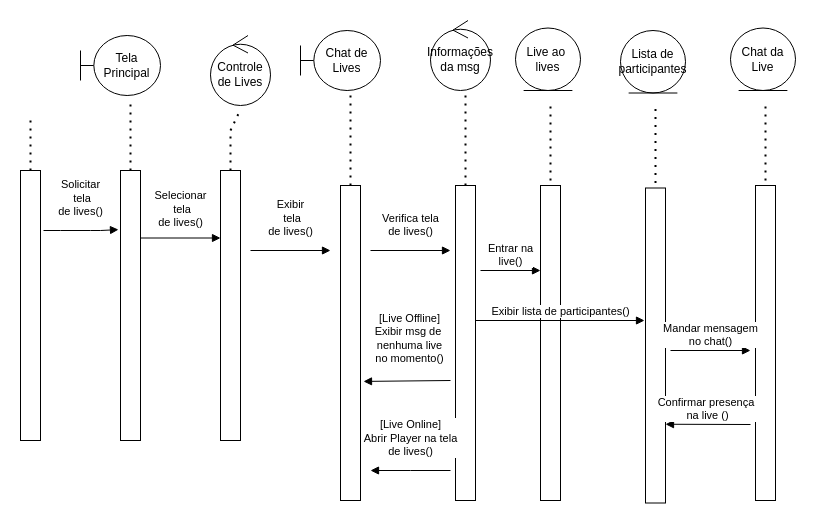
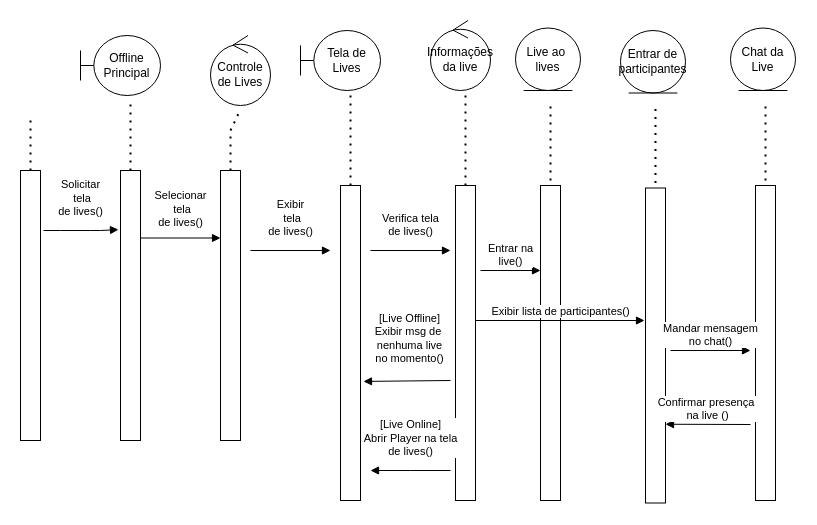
  <mxCell id="0" />
  <mxCell id="1" parent="0" />
  <mxCell id="2" value="" style="rounded=0;whiteSpace=wrap;html=1;" vertex="1" parent="1"><mxGeometry x="20" y="170" width="20" height="270" as="geometry" /></mxCell>
  <mxCell id="3" value="" style="endArrow=none;dashed=1;html=1;dashPattern=1 3;strokeWidth=2;rounded=0;exitX=0.5;exitY=0;exitDx=0;exitDy=0;exitPerimeter=0;" edge="1" parent="1" source="2"><mxGeometry width="50" height="50" relative="1" as="geometry"><mxPoint x="30" y="160" as="sourcePoint" /><mxPoint x="30" y="120" as="targetPoint" /><Array as="points"><mxPoint x="30" y="130" /></Array></mxGeometry></mxCell>
  <mxCell id="4" value="" style="endArrow=none;dashed=1;html=1;dashPattern=1 3;strokeWidth=2;rounded=0;exitX=0.5;exitY=0;exitDx=0;exitDy=0;exitPerimeter=0;" edge="1" source="5" parent="1"><mxGeometry width="50" height="50" relative="1" as="geometry"><mxPoint x="130" y="160" as="sourcePoint" /><mxPoint x="130" y="100" as="targetPoint" /><Array as="points"><mxPoint x="130" y="130" /></Array></mxGeometry></mxCell>
  <mxCell id="5" value="" style="rounded=0;whiteSpace=wrap;html=1;" vertex="1" parent="1"><mxGeometry x="120" y="170" width="20" height="270" as="geometry" /></mxCell>
- <mxCell id="6" value="Tela Principal" style="shape=umlBoundary;whiteSpace=wrap;html=1;" vertex="1" parent="1"><mxGeometry x="80" y="35" width="80" height="60" as="geometry" /></mxCell>
+ <mxCell id="6" value="Offline Principal" style="shape=umlBoundary;whiteSpace=wrap;html=1;" vertex="1" parent="1"><mxGeometry x="80" y="35" width="80" height="60" as="geometry" /></mxCell>
  <mxCell id="7" value="Controle de Lives" style="ellipse;shape=umlControl;whiteSpace=wrap;html=1;" vertex="1" parent="1"><mxGeometry x="210" y="35" width="60" height="70" as="geometry" /></mxCell>
  <mxCell id="8" value="" style="endArrow=none;dashed=1;html=1;dashPattern=1 3;strokeWidth=2;rounded=0;exitX=0.5;exitY=0;exitDx=0;exitDy=0;exitPerimeter=0;entryX=0.5;entryY=1.057;entryDx=0;entryDy=0;entryPerimeter=0;" edge="1" source="9" parent="1" target="7"><mxGeometry width="50" height="50" relative="1" as="geometry"><mxPoint x="230" y="160" as="sourcePoint" /><mxPoint x="230" y="120" as="targetPoint" /><Array as="points"><mxPoint x="230" y="130" /></Array></mxGeometry></mxCell>
  <mxCell id="9" value="" style="rounded=0;whiteSpace=wrap;html=1;" vertex="1" parent="1"><mxGeometry x="220" y="170" width="20" height="270" as="geometry" /></mxCell>
  <mxCell id="10" value="" style="endArrow=none;dashed=1;html=1;dashPattern=1 3;strokeWidth=2;rounded=0;exitX=0.5;exitY=0;exitDx=0;exitDy=0;exitPerimeter=0;" edge="1" source="12" parent="1"><mxGeometry width="50" height="50" relative="1" as="geometry"><mxPoint x="350" y="155" as="sourcePoint" /><mxPoint x="350" y="95" as="targetPoint" /><Array as="points"><mxPoint x="350" y="125" /></Array></mxGeometry></mxCell>
- <mxCell id="11" value="Chat de Lives" style="shape=umlBoundary;whiteSpace=wrap;html=1;" vertex="1" parent="1"><mxGeometry x="300" y="30" width="80" height="60" as="geometry" /></mxCell>
+ <mxCell id="11" value="Tela de Lives" style="shape=umlBoundary;whiteSpace=wrap;html=1;" vertex="1" parent="1"><mxGeometry x="300" y="30" width="80" height="60" as="geometry" /></mxCell>
  <mxCell id="12" value="" style="rounded=0;whiteSpace=wrap;html=1;" vertex="1" parent="1"><mxGeometry x="340" y="185" width="20" height="315" as="geometry" /></mxCell>
  <mxCell id="13" value="" style="rounded=0;whiteSpace=wrap;html=1;" vertex="1" parent="1"><mxGeometry x="455" y="185" width="20" height="315" as="geometry" /></mxCell>
  <mxCell id="14" value="" style="endArrow=none;dashed=1;html=1;dashPattern=1 3;strokeWidth=2;rounded=0;exitX=0.5;exitY=0;exitDx=0;exitDy=0;exitPerimeter=0;" edge="1" source="13" parent="1"><mxGeometry width="50" height="50" relative="1" as="geometry"><mxPoint x="465" y="155" as="sourcePoint" /><mxPoint x="465" y="95" as="targetPoint" /><Array as="points"><mxPoint x="465" y="125" /></Array></mxGeometry></mxCell>
- <mxCell id="15" value="Informações da msg" style="ellipse;shape=umlControl;whiteSpace=wrap;html=1;" vertex="1" parent="1"><mxGeometry x="430" y="20" width="60" height="70" as="geometry" /></mxCell>
+ <mxCell id="15" value="Informações da live" style="ellipse;shape=umlControl;whiteSpace=wrap;html=1;" vertex="1" parent="1"><mxGeometry x="430" y="20" width="60" height="70" as="geometry" /></mxCell>
  <mxCell id="16" value="Solicitar&lt;br&gt;&amp;nbsp;tela &lt;br&gt;de lives()" style="html=1;verticalAlign=bottom;endArrow=block;curved=0;rounded=0;entryX=-0.1;entryY=0.219;entryDx=0;entryDy=0;entryPerimeter=0;" edge="1" parent="1" target="5"><mxGeometry x="-0.014" y="10" width="80" relative="1" as="geometry"><mxPoint x="43" y="230" as="sourcePoint" /><mxPoint x="120" y="250" as="targetPoint" /><Array as="points"><mxPoint x="60" y="230" /><mxPoint x="90" y="230" /><mxPoint x="100" y="230" /></Array><mxPoint as="offset" /></mxGeometry></mxCell>
  <mxCell id="17" value="Selecionar&lt;br&gt;&amp;nbsp;tela &lt;br&gt;de lives()" style="html=1;verticalAlign=bottom;endArrow=block;curved=0;rounded=0;entryX=0;entryY=0.25;entryDx=0;entryDy=0;exitX=1;exitY=0.25;exitDx=0;exitDy=0;" edge="1" parent="1" source="5" target="9"><mxGeometry y="8" width="80" relative="1" as="geometry"><mxPoint x="140" y="260" as="sourcePoint" /><mxPoint x="220" y="260" as="targetPoint" /><mxPoint y="1" as="offset" /></mxGeometry></mxCell>
  <mxCell id="18" value="Exibir&lt;br&gt;&amp;nbsp;tela &lt;br&gt;de lives()" style="html=1;verticalAlign=bottom;endArrow=block;curved=0;rounded=0;" edge="1" parent="1"><mxGeometry y="10" width="80" relative="1" as="geometry"><mxPoint x="250" y="250" as="sourcePoint" /><mxPoint x="330" y="250" as="targetPoint" /><mxPoint as="offset" /></mxGeometry></mxCell>
  <mxCell id="19" value="Verifica tela &lt;br&gt;de lives()" style="html=1;verticalAlign=bottom;endArrow=block;curved=0;rounded=0;" edge="1" parent="1"><mxGeometry y="10" width="80" relative="1" as="geometry"><mxPoint x="370" y="250" as="sourcePoint" /><mxPoint x="450" y="250" as="targetPoint" /><mxPoint as="offset" /></mxGeometry></mxCell>
  <mxCell id="20" value="[Live Offline]&lt;br&gt;Exibir msg de&amp;nbsp;&lt;br&gt;nenhuma live&lt;br&gt;no momento()" style="html=1;verticalAlign=bottom;endArrow=block;curved=0;rounded=0;entryX=1.15;entryY=0.622;entryDx=0;entryDy=0;entryPerimeter=0;" edge="1" parent="1" target="12"><mxGeometry x="-0.059" y="-13" width="80" relative="1" as="geometry"><mxPoint x="450" y="380" as="sourcePoint" /><mxPoint x="360" y="340" as="targetPoint" /><mxPoint as="offset" /><Array as="points" /></mxGeometry></mxCell>
  <mxCell id="21" value="[Live Online]&lt;br&gt;Abrir Player na tela &lt;br&gt;de lives()" style="html=1;verticalAlign=bottom;endArrow=block;curved=0;rounded=0;" edge="1" parent="1"><mxGeometry y="-10" width="80" relative="1" as="geometry"><mxPoint x="450" y="470" as="sourcePoint" /><mxPoint x="370" y="470" as="targetPoint" /><mxPoint as="offset" /><Array as="points"><mxPoint x="410" y="470" /></Array></mxGeometry></mxCell>
  <mxCell id="22" value="" style="rounded=0;whiteSpace=wrap;html=1;" vertex="1" parent="1"><mxGeometry x="540" y="185" width="20" height="315" as="geometry" /></mxCell>
  <mxCell id="23" value="" style="endArrow=none;dashed=1;html=1;dashPattern=1 3;strokeWidth=2;rounded=0;exitX=0.5;exitY=0;exitDx=0;exitDy=0;exitPerimeter=0;" edge="1" parent="1"><mxGeometry width="50" height="50" relative="1" as="geometry"><mxPoint x="550" y="180" as="sourcePoint" /><mxPoint x="550" y="100" as="targetPoint" /><Array as="points"><mxPoint x="550" y="120" /></Array></mxGeometry></mxCell>
  <mxCell id="24" value="Live ao&amp;nbsp;&lt;div&gt;lives&lt;/div&gt;" style="ellipse;shape=umlEntity;whiteSpace=wrap;html=1;" vertex="1" parent="1"><mxGeometry x="515" y="27.5" width="65" height="62.5" as="geometry" /></mxCell>
- <mxCell id="25" value="&lt;div&gt;Lista de participantes&lt;/div&gt;" style="ellipse;shape=umlEntity;whiteSpace=wrap;html=1;" vertex="1" parent="1"><mxGeometry x="620" y="30" width="65" height="62.5" as="geometry" /></mxCell>
+ <mxCell id="25" value="&lt;div&gt;Entrar de participantes&lt;/div&gt;" style="ellipse;shape=umlEntity;whiteSpace=wrap;html=1;" vertex="1" parent="1"><mxGeometry x="620" y="30" width="65" height="62.5" as="geometry" /></mxCell>
  <mxCell id="26" value="" style="endArrow=none;dashed=1;html=1;dashPattern=1 3;strokeWidth=2;rounded=0;exitX=0.5;exitY=0;exitDx=0;exitDy=0;exitPerimeter=0;" edge="1" parent="1"><mxGeometry width="50" height="50" relative="1" as="geometry"><mxPoint x="655" y="182.5" as="sourcePoint" /><mxPoint x="655" y="102.5" as="targetPoint" /><Array as="points"><mxPoint x="655" y="122.5" /></Array></mxGeometry></mxCell>
  <mxCell id="27" value="" style="rounded=0;whiteSpace=wrap;html=1;" vertex="1" parent="1"><mxGeometry x="645" y="187.5" width="20" height="315" as="geometry" /></mxCell>
  <mxCell id="28" value="Entrar na&lt;br&gt;live()" style="html=1;verticalAlign=bottom;endArrow=block;curved=0;rounded=0;" edge="1" parent="1"><mxGeometry width="80" relative="1" as="geometry"><mxPoint x="480" y="270" as="sourcePoint" /><mxPoint x="540" y="270" as="targetPoint" /></mxGeometry></mxCell>
  <mxCell id="29" value="Exibir lista de participantes()" style="html=1;verticalAlign=bottom;endArrow=block;curved=0;rounded=0;" edge="1" parent="1"><mxGeometry width="80" relative="1" as="geometry"><mxPoint x="475" y="320" as="sourcePoint" /><mxPoint x="644" y="320" as="targetPoint" /></mxGeometry></mxCell>
  <mxCell id="30" value="&lt;div&gt;Chat da Live&lt;/div&gt;" style="ellipse;shape=umlEntity;whiteSpace=wrap;html=1;" vertex="1" parent="1"><mxGeometry x="730" y="27.5" width="65" height="62.5" as="geometry" /></mxCell>
  <mxCell id="31" value="" style="endArrow=none;dashed=1;html=1;dashPattern=1 3;strokeWidth=2;rounded=0;exitX=0.5;exitY=0;exitDx=0;exitDy=0;exitPerimeter=0;" edge="1" parent="1"><mxGeometry width="50" height="50" relative="1" as="geometry"><mxPoint x="765" y="180" as="sourcePoint" /><mxPoint x="765" y="100" as="targetPoint" /><Array as="points"><mxPoint x="765" y="120" /></Array></mxGeometry></mxCell>
  <mxCell id="32" value="" style="rounded=0;whiteSpace=wrap;html=1;" vertex="1" parent="1"><mxGeometry x="755" y="185" width="20" height="315" as="geometry" /></mxCell>
  <mxCell id="33" value="Mandar mensagem&lt;div&gt;no chat()&lt;/div&gt;" style="html=1;verticalAlign=bottom;endArrow=block;curved=0;rounded=0;" edge="1" parent="1"><mxGeometry width="80" relative="1" as="geometry"><mxPoint x="670" y="350" as="sourcePoint" /><mxPoint x="750" y="350" as="targetPoint" /></mxGeometry></mxCell>
  <mxCell id="34" value="Confirmar presença&amp;nbsp;&lt;br&gt;na live ()" style="html=1;verticalAlign=bottom;endArrow=block;curved=0;rounded=0;entryX=1;entryY=0.75;entryDx=0;entryDy=0;" edge="1" parent="1" target="27"><mxGeometry width="80" relative="1" as="geometry"><mxPoint x="750" y="424" as="sourcePoint" /><mxPoint x="755" y="400" as="targetPoint" /></mxGeometry></mxCell>
